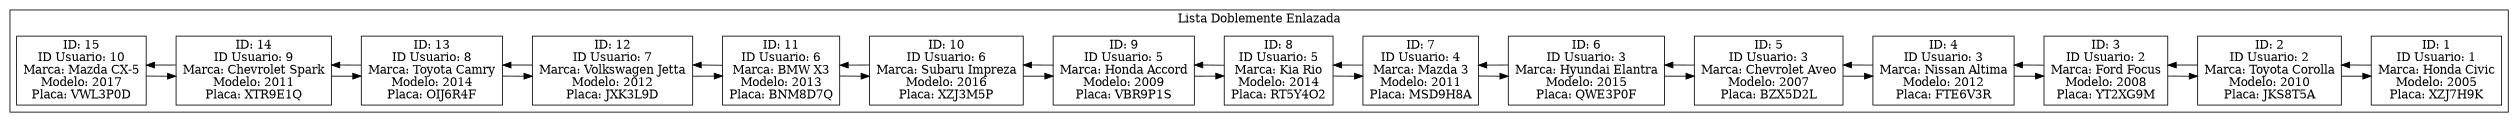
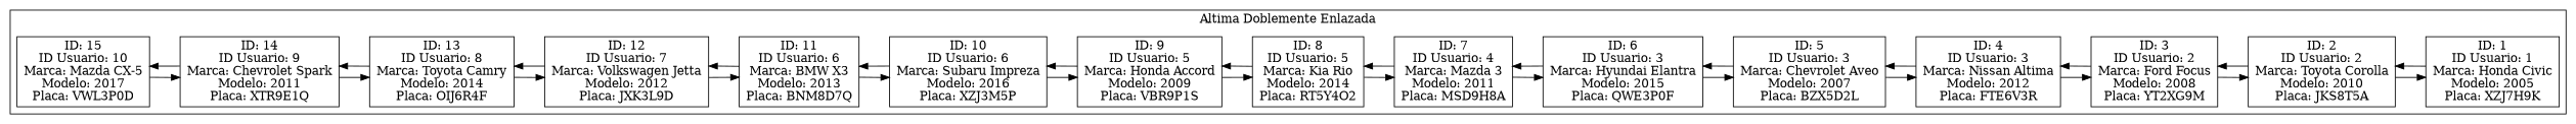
  digraph {
    rankdir=LR
    node [shape=record]
    n1 [label="ID: 15\nID Usuario: 10\nMarca: Mazda CX-5\nModelo: 2017\nPlaca: VWL3P0D"]
    n2 [label="ID: 14\nID Usuario: 9\nMarca: Chevrolet Spark\nModelo: 2011\nPlaca: XTR9E1Q"]
    n3 [label="ID: 13\nID Usuario: 8\nMarca: Toyota Camry\nModelo: 2014\nPlaca: OIJ6R4F"]
    n4 [label="ID: 12\nID Usuario: 7\nMarca: Volkswagen Jetta\nModelo: 2012\nPlaca: JXK3L9D"]
    n5 [label="ID: 11\nID Usuario: 6\nMarca: BMW X3\nModelo: 2013\nPlaca: BNM8D7Q"]
    n6 [label="ID: 10\nID Usuario: 6\nMarca: Subaru Impreza\nModelo: 2016\nPlaca: XZJ3M5P"]
    n7 [label="ID: 9\nID Usuario: 5\nMarca: Honda Accord\nModelo: 2009\nPlaca: VBR9P1S"]
    n8 [label="ID: 8\nID Usuario: 5\nMarca: Kia Rio\nModelo: 2014\nPlaca: RT5Y4O2"]
    n9 [label="ID: 7\nID Usuario: 4\nMarca: Mazda 3\nModelo: 2011\nPlaca: MSD9H8A"]
    n10 [label="ID: 6\nID Usuario: 3\nMarca: Hyundai Elantra\nModelo: 2015\nPlaca: QWE3P0F"]
    n11 [label="ID: 5\nID Usuario: 3\nMarca: Chevrolet Aveo\nModelo: 2007\nPlaca: BZX5D2L"]
    n12 [label="ID: 4\nID Usuario: 3\nMarca: Nissan Altima\nModelo: 2012\nPlaca: FTE6V3R"]
    n13 [label="ID: 3\nID Usuario: 2\nMarca: Ford Focus\nModelo: 2008\nPlaca: YT2XG9M"]
    n14 [label="ID: 2\nID Usuario: 2\nMarca: Toyota Corolla\nModelo: 2010\nPlaca: JKS8T5A"]
    n15 [label="ID: 1\nID Usuario: 1\nMarca: Honda Civic\nModelo: 2005\nPlaca: XZJ7H9K"]
    subgraph cluster_1 {
-     label="Lista Doblemente Enlazada"
+     label="Altima Doblemente Enlazada"
      n1
      n2
      n3
      n4
      n5
      n6
      n7
      n8
      n9
      n10
      n11
      n12
      n13
      n14
      n15
    }
    n1 -> n2
    n2 -> n1
    n2 -> n3
    n3 -> n2
    n3 -> n4
    n4 -> n3
    n4 -> n5
    n5 -> n4
    n5 -> n6
    n6 -> n5
    n6 -> n7
    n7 -> n6
    n7 -> n8
    n8 -> n7
    n8 -> n9
    n9 -> n8
    n9 -> n10
    n10 -> n9
    n10 -> n11
    n11 -> n10
    n11 -> n12
    n12 -> n11
    n12 -> n13
    n13 -> n12
    n13 -> n14
    n14 -> n13
    n14 -> n15
    n15 -> n14
  }
